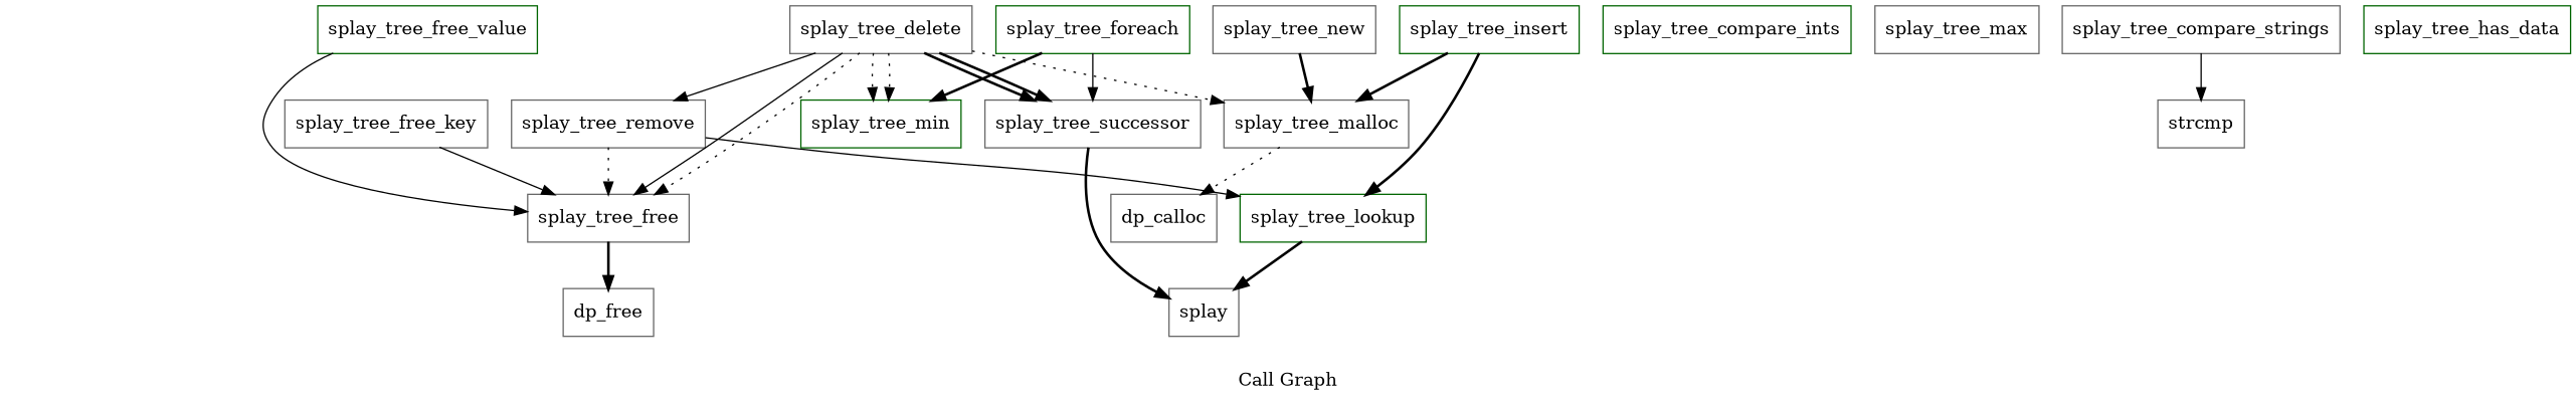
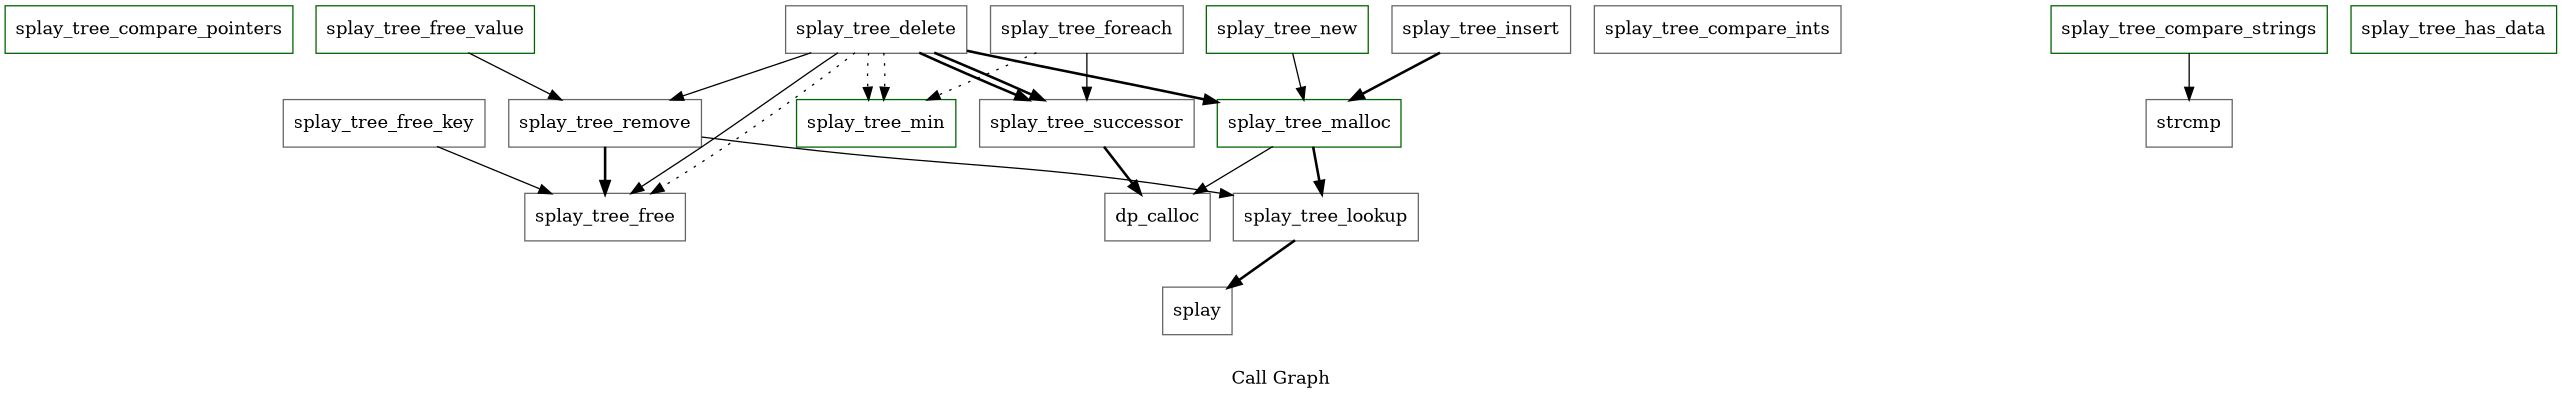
  digraph {
    label="Call Graph"
    node [color=gray40 shape=record]
    edge [style=bold]
+   n1 [color=darkgreen label="{splay_tree_compare_pointers}"]
    n2 [color=darkgreen label="{splay_tree_min}"]
-   n3 [label="{splay_tree_new}"]
-   n4 [label="{splay_tree_malloc}"]
+   n3 [color=darkgreen label="{splay_tree_new}"]
+   n4 [color=darkgreen label="{splay_tree_malloc}"]
    n5 [label="{dp_calloc}"]
-   n6 [color=darkgreen label="{splay_tree_compare_ints}"]
-   n7 [color=darkgreen label="{splay_tree_insert}"]
-   n8 [color=darkgreen label="{splay_tree_lookup}"]
+   n6 [label="{splay_tree_compare_ints}"]
+   n7 [label="{splay_tree_insert}"]
+   n8 [label="{splay_tree_lookup}"]
    n9 [label="{splay}"]
    n10 [label="{splay_tree_delete}"]
    n11 [label="{splay_tree_remove}"]
    n12 [label="{splay_tree_free}"]
    n13 [label="{splay_tree_successor}"]
-   n14 [label="{dp_free}"]
-   n15 [label="{splay_tree_max}"]
-   n16 [color=darkgreen label="{splay_tree_foreach}"]
+   n16 [label="{splay_tree_foreach}"]
    n17 [color=darkgreen label="{splay_tree_free_value}"]
-   n18 [label="{splay_tree_compare_strings}"]
+   n18 [color=darkgreen label="{splay_tree_compare_strings}"]
    n19 [label="{strcmp}"]
    n20 [color=darkgreen label="{splay_tree_has_data}"]
    n21 [label="{splay_tree_free_key}"]
-   n3 -> n4
-   n4 -> n5 [style=dotted]
+   n3 -> n4 [style=solid]
+   n4 -> n5 [style=solid]
    n7 -> n4
-   n7 -> n8
+   n4 -> n8
    n8 -> n9
    n10 -> n2 [style=dotted]
    n10 -> n2 [style=dotted]
-   n10 -> n4 [style=dotted]
+   n10 -> n4
    n10 -> n11 [style=solid]
    n10 -> n12 [style=solid]
    n10 -> n12 [style=dotted]
    n10 -> n13
    n10 -> n13
    n11 -> n8 [style=solid]
-   n11 -> n12 [style=dotted]
-   n12 -> n14
-   n13 -> n9
-   n16 -> n2
+   n11 -> n12
+   n13 -> n5
+   n16 -> n2 [style=dotted]
    n16 -> n13 [style=solid]
-   n17 -> n12 [style=solid]
+   n17 -> n11 [style=solid]
    n18 -> n19 [style=solid]
    n21 -> n12 [style=solid]
  }
